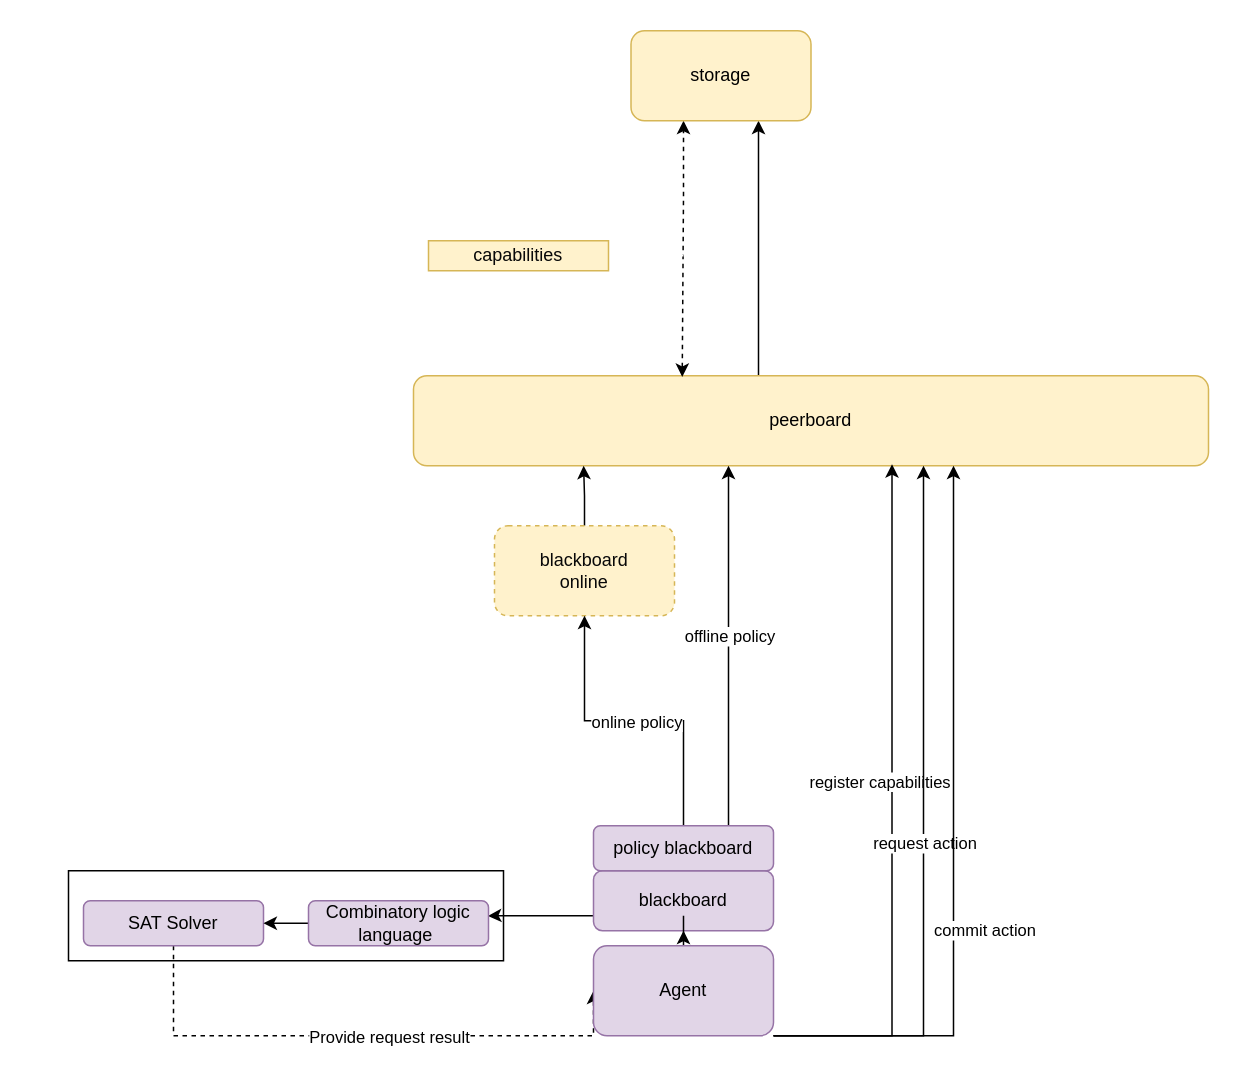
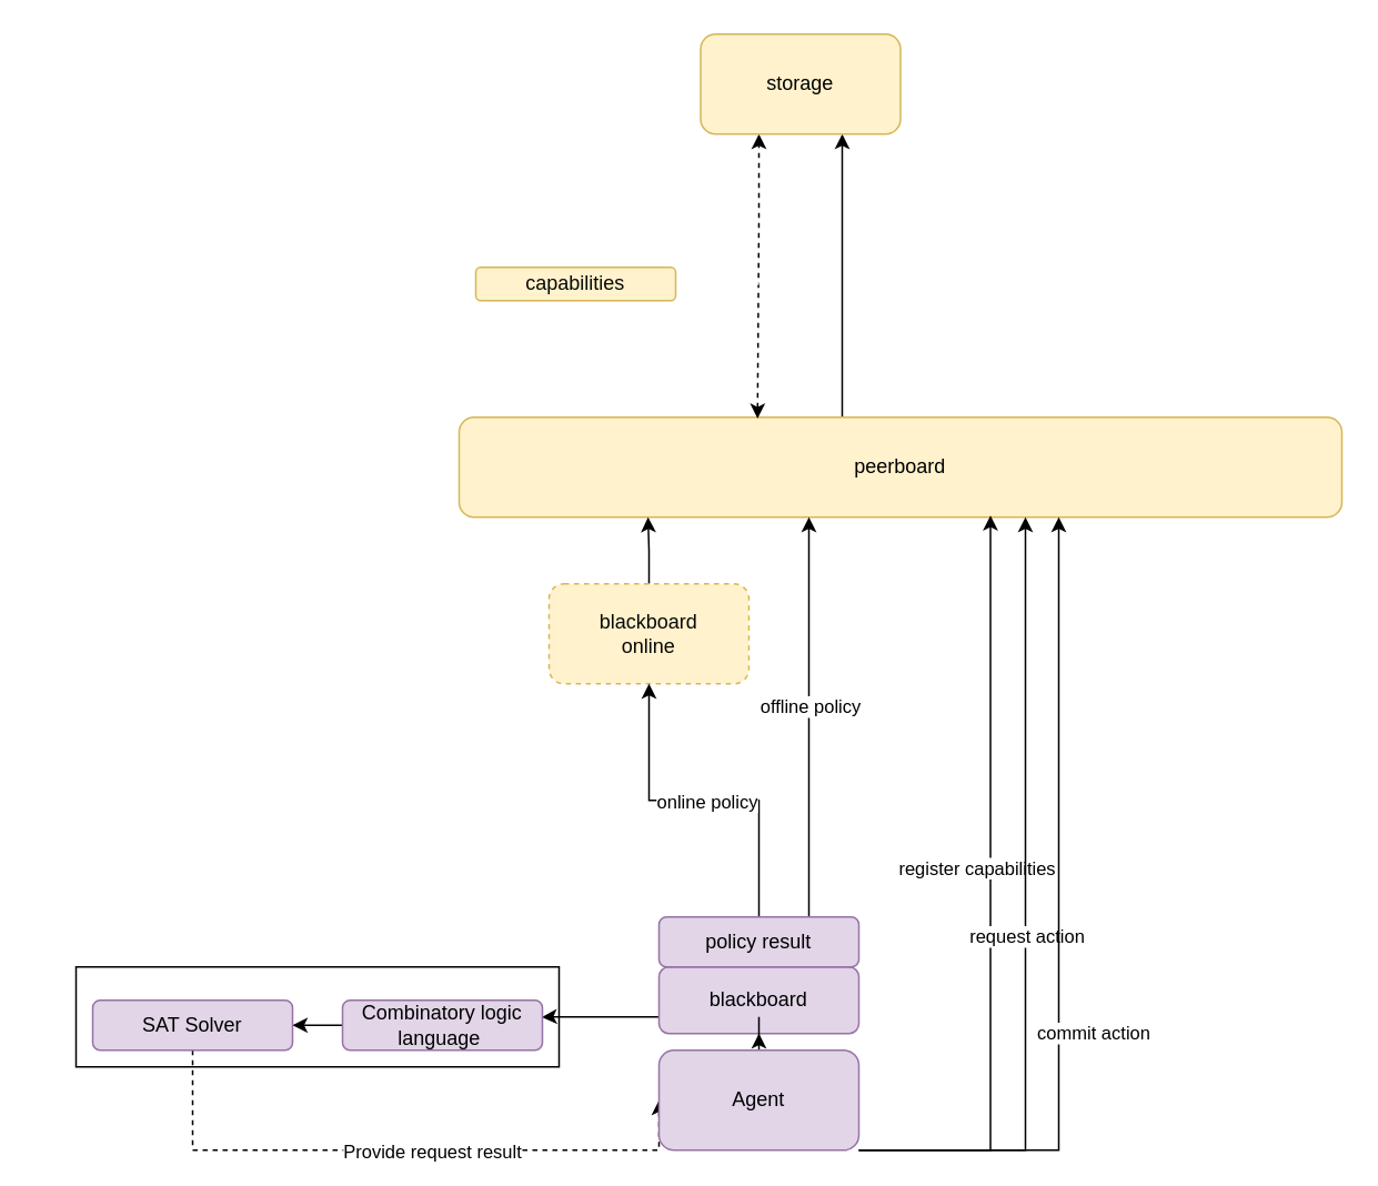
  <mxCell id="0" />
  <mxCell id="1" parent="0" />
  <mxCell id="2" value="" style="rounded=0;whiteSpace=wrap;html=1;fontColor=default;fillColor=none;" vertex="1" parent="1"><mxGeometry x="45" y="580" width="290" height="60" as="geometry" /></mxCell>
  <mxCell id="3" style="edgeStyle=orthogonalEdgeStyle;rounded=0;orthogonalLoop=1;jettySize=auto;html=1;" parent="1" source="4" target="28" edge="1"><mxGeometry relative="1" as="geometry"><Array as="points"><mxPoint x="505" y="140" /><mxPoint x="505" y="140" /></Array></mxGeometry></mxCell>
  <mxCell id="4" value="&lt;font color=&quot;#000000&quot;&gt;peerboard&lt;/font&gt;" style="rounded=1;whiteSpace=wrap;html=1;fillColor=#fff2cc;strokeColor=#d6b656;" parent="1" vertex="1"><mxGeometry x="275" y="250" width="530" height="60" as="geometry" /></mxCell>
  <mxCell id="5" style="edgeStyle=orthogonalEdgeStyle;rounded=0;orthogonalLoop=1;jettySize=auto;html=1;entryX=0;entryY=0.5;entryDx=0;entryDy=0;dashed=1;exitX=0.5;exitY=1;exitDx=0;exitDy=0;" parent="1" source="29" target="23" edge="1"><mxGeometry relative="1" as="geometry"><Array as="points"><mxPoint x="115" y="690" /></Array></mxGeometry></mxCell>
  <mxCell id="6" value="Provide request result" style="edgeLabel;html=1;align=center;verticalAlign=middle;resizable=0;points=[];" parent="5" vertex="1" connectable="0"><mxGeometry x="-0.175" y="1" relative="1" as="geometry"><mxPoint x="50" y="1" as="offset" /></mxGeometry></mxCell>
  <mxCell id="7" style="edgeStyle=orthogonalEdgeStyle;rounded=0;orthogonalLoop=1;jettySize=auto;html=1;startArrow=none;startFill=0;exitX=0;exitY=0.75;exitDx=0;exitDy=0;entryX=0.997;entryY=0.34;entryDx=0;entryDy=0;entryPerimeter=0;" parent="1" source="8" target="31" edge="1"><mxGeometry relative="1" as="geometry"><mxPoint x="325" y="610" as="targetPoint" /><Array as="points"><mxPoint x="329" y="610" /></Array></mxGeometry></mxCell>
  <mxCell id="8" value="blackboard" style="rounded=1;whiteSpace=wrap;html=1;fillColor=#e1d5e7;strokeColor=#9673a6;fontColor=#000000;" parent="1" vertex="1"><mxGeometry x="395" y="580" width="120" height="40" as="geometry" /></mxCell>
  <mxCell id="9" style="edgeStyle=orthogonalEdgeStyle;rounded=0;orthogonalLoop=1;jettySize=auto;html=1;entryX=0.214;entryY=1;entryDx=0;entryDy=0;entryPerimeter=0;" parent="1" source="10" target="4" edge="1"><mxGeometry relative="1" as="geometry" /></mxCell>
  <mxCell id="10" value="blackboard &lt;br&gt;online" style="rounded=1;whiteSpace=wrap;html=1;fillColor=#fff2cc;strokeColor=#d6b656;gradientColor=none;dashed=1;fontColor=#080808;" parent="1" vertex="1"><mxGeometry x="329" y="350" width="120" height="60" as="geometry" /></mxCell>
  <mxCell id="11" style="edgeStyle=orthogonalEdgeStyle;rounded=0;orthogonalLoop=1;jettySize=auto;html=1;entryX=0.5;entryY=1;entryDx=0;entryDy=0;" parent="1" source="15" target="10" edge="1"><mxGeometry relative="1" as="geometry" /></mxCell>
  <mxCell id="12" value="online policy" style="edgeLabel;html=1;align=center;verticalAlign=middle;resizable=0;points=[];" parent="11" vertex="1" connectable="0"><mxGeometry x="0.212" y="-2" relative="1" as="geometry"><mxPoint x="23" y="2" as="offset" /></mxGeometry></mxCell>
  <mxCell id="13" style="edgeStyle=orthogonalEdgeStyle;rounded=0;orthogonalLoop=1;jettySize=auto;html=1;" parent="1" source="15" edge="1"><mxGeometry relative="1" as="geometry"><mxPoint x="485" y="310" as="targetPoint" /><Array as="points"><mxPoint x="485" y="490" /><mxPoint x="485" y="490" /></Array></mxGeometry></mxCell>
  <mxCell id="14" value="offline policy" style="edgeLabel;html=1;align=center;verticalAlign=middle;resizable=0;points=[];" parent="13" vertex="1" connectable="0"><mxGeometry x="-0.255" y="-2" relative="1" as="geometry"><mxPoint x="-2" y="-38" as="offset" /></mxGeometry></mxCell>
- <mxCell id="15" value="policy blackboard" style="rounded=1;whiteSpace=wrap;html=1;fillColor=#e1d5e7;strokeColor=#9673a6;fontColor=#000000;" parent="1" vertex="1"><mxGeometry x="395" y="550" width="120" height="30" as="geometry" /></mxCell>
+ <mxCell id="15" value="policy result" style="rounded=1;whiteSpace=wrap;html=1;fillColor=#e1d5e7;strokeColor=#9673a6;fontColor=#000000;" parent="1" vertex="1"><mxGeometry x="395" y="550" width="120" height="30" as="geometry" /></mxCell>
  <mxCell id="16" style="edgeStyle=orthogonalEdgeStyle;rounded=0;orthogonalLoop=1;jettySize=auto;html=1;exitX=0.5;exitY=0;exitDx=0;exitDy=0;" parent="1" source="23" target="8" edge="1"><mxGeometry relative="1" as="geometry"><mxPoint x="455" y="730" as="sourcePoint" /></mxGeometry></mxCell>
  <mxCell id="17" style="edgeStyle=orthogonalEdgeStyle;rounded=0;orthogonalLoop=1;jettySize=auto;html=1;" parent="1" source="23" edge="1"><mxGeometry relative="1" as="geometry"><mxPoint x="594" y="309" as="targetPoint" /><Array as="points"><mxPoint x="594" y="690" /></Array></mxGeometry></mxCell>
  <mxCell id="18" value="register capabilities" style="edgeLabel;html=1;align=center;verticalAlign=middle;resizable=0;points=[];" parent="17" vertex="1" connectable="0"><mxGeometry x="0.009" relative="1" as="geometry"><mxPoint x="-9" y="-17" as="offset" /></mxGeometry></mxCell>
  <mxCell id="19" style="edgeStyle=orthogonalEdgeStyle;rounded=0;orthogonalLoop=1;jettySize=auto;html=1;" parent="1" source="23" target="4" edge="1"><mxGeometry relative="1" as="geometry"><Array as="points"><mxPoint x="615" y="690" /></Array></mxGeometry></mxCell>
  <mxCell id="20" value="request action" style="edgeLabel;html=1;align=center;verticalAlign=middle;resizable=0;points=[];" parent="19" vertex="1" connectable="0"><mxGeometry x="-0.069" relative="1" as="geometry"><mxPoint y="-6" as="offset" /></mxGeometry></mxCell>
  <mxCell id="21" style="edgeStyle=orthogonalEdgeStyle;rounded=0;orthogonalLoop=1;jettySize=auto;html=1;" parent="1" source="23" edge="1"><mxGeometry relative="1" as="geometry"><mxPoint x="635" y="310" as="targetPoint" /><Array as="points"><mxPoint x="635" y="690" /><mxPoint x="635" y="310" /></Array></mxGeometry></mxCell>
  <mxCell id="22" value="commit action" style="edgeLabel;html=1;align=center;verticalAlign=middle;resizable=0;points=[];" parent="21" vertex="1" connectable="0"><mxGeometry x="0.222" y="2" relative="1" as="geometry"><mxPoint x="22" y="115" as="offset" /></mxGeometry></mxCell>
  <mxCell id="23" value="Agent&lt;br&gt;" style="rounded=1;whiteSpace=wrap;html=1;fillColor=#e1d5e7;strokeColor=#9673a6;fontColor=#000000;" parent="1" vertex="1"><mxGeometry x="395" y="630" width="120" height="60" as="geometry" /></mxCell>
  <mxCell id="24" style="edgeStyle=orthogonalEdgeStyle;rounded=0;orthogonalLoop=1;jettySize=auto;html=1;dashed=1;exitX=0.338;exitY=0.013;exitDx=0;exitDy=0;exitPerimeter=0;startArrow=classic;startFill=1;" parent="1" source="4" edge="1"><mxGeometry relative="1" as="geometry"><Array as="points"><mxPoint x="454" y="130" /><mxPoint x="455" y="130" /><mxPoint x="455" y="80" /></Array><mxPoint x="455" y="240" as="sourcePoint" /><mxPoint x="455" y="80" as="targetPoint" /></mxGeometry></mxCell>
  <mxCell id="25" style="edgeStyle=orthogonalEdgeStyle;rounded=0;orthogonalLoop=1;jettySize=auto;html=1;dashed=1;strokeColor=none;" parent="1" source="27" edge="1"><mxGeometry relative="1" as="geometry"><mxPoint x="445" y="170" as="targetPoint" /></mxGeometry></mxCell>
  <mxCell id="26" style="edgeStyle=orthogonalEdgeStyle;rounded=0;orthogonalLoop=1;jettySize=auto;html=1;dashed=1;strokeColor=#FFFFFF;endArrow=none;endFill=0;" parent="1" source="27" edge="1"><mxGeometry relative="1" as="geometry"><mxPoint x="455" y="170" as="targetPoint" /></mxGeometry></mxCell>
- <mxCell id="27" value="capabilities" style="whiteSpace=wrap;html=1;fillColor=#fff2cc;strokeColor=#d6b656;fontColor=#080808;rounded=0;" parent="1" vertex="1"><mxGeometry x="285" y="160" width="120" height="20" as="geometry" /></mxCell>
+ <mxCell id="27" value="capabilities" style="rounded=1;whiteSpace=wrap;html=1;fillColor=#fff2cc;strokeColor=#d6b656;fontColor=#080808;" parent="1" vertex="1"><mxGeometry x="285" y="160" width="120" height="20" as="geometry" /></mxCell>
  <mxCell id="28" value="storage" style="rounded=1;whiteSpace=wrap;html=1;fillColor=#fff2cc;strokeColor=#d6b656;fontColor=#000000;" parent="1" vertex="1"><mxGeometry x="420" y="20" width="120" height="60" as="geometry" /></mxCell>
  <mxCell id="29" value="SAT Solver" style="rounded=1;whiteSpace=wrap;html=1;fillColor=#e1d5e7;strokeColor=#9673a6;fontColor=#000000;" parent="1" vertex="1"><mxGeometry x="55" y="600" width="120" height="30" as="geometry" /></mxCell>
  <mxCell id="30" style="edgeStyle=orthogonalEdgeStyle;rounded=0;orthogonalLoop=1;jettySize=auto;html=1;entryX=1;entryY=0.5;entryDx=0;entryDy=0;fontColor=#000000;" edge="1" parent="1" source="31" target="29"><mxGeometry relative="1" as="geometry" /></mxCell>
  <mxCell id="31" value="Combinatory logic language&amp;nbsp;" style="rounded=1;whiteSpace=wrap;html=1;fillColor=#e1d5e7;strokeColor=#9673a6;fontColor=#000000;" vertex="1" parent="1"><mxGeometry x="205" y="600" width="120" height="30" as="geometry" /></mxCell>
  <mxCell id="32" value="Combinatory SAT Compilation" style="text;html=1;strokeColor=none;fillColor=none;align=center;verticalAlign=middle;whiteSpace=wrap;rounded=0;fontColor=#FFFFFF;" vertex="1" parent="1"><mxGeometry x="20" y="574" width="240" height="30" as="geometry" /></mxCell>
